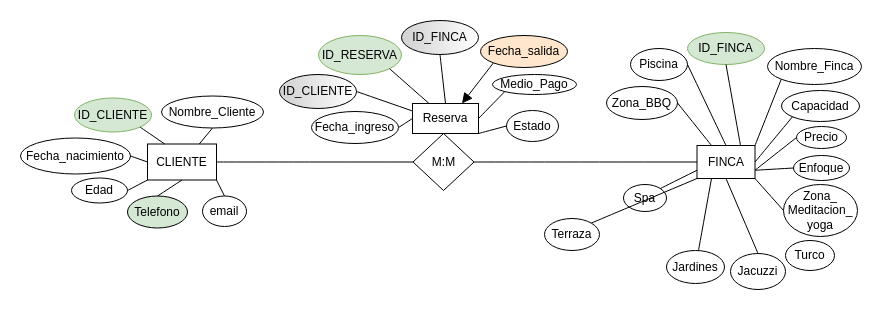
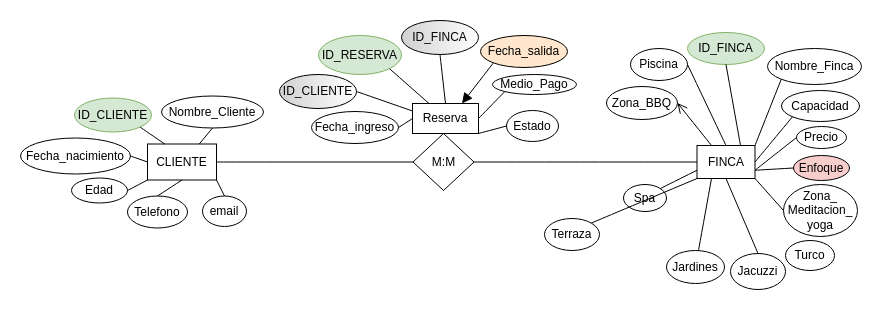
  <mxCell id="0" />
  <mxCell id="1" parent="0" />
  <mxCell id="2" value="FINCA" style="rounded=0;whiteSpace=wrap;html=1;" parent="1" vertex="1"><mxGeometry x="696.5" y="145" width="58" height="33" as="geometry" /></mxCell>
  <mxCell id="3" value="CLIENTE" style="rounded=0;whiteSpace=wrap;html=1;" parent="1" vertex="1"><mxGeometry x="147" y="143.5" width="69" height="36" as="geometry" /></mxCell>
  <mxCell id="4" value="M:M" style="rhombus;whiteSpace=wrap;html=1;" parent="1" vertex="1"><mxGeometry x="412.5" y="133" width="61" height="57" as="geometry" /></mxCell>
  <mxCell id="5" value="ID_FINCA" style="ellipse;whiteSpace=wrap;html=1;fillColor=#d5e8d4;strokeColor=#82b366;gradientColor=none;strokeWidth=1;" vertex="1" parent="1"><mxGeometry x="687" y="32" width="77" height="32" as="geometry" /></mxCell>
  <mxCell id="6" value="Nombre_Finca" style="ellipse;whiteSpace=wrap;html=1;" vertex="1" parent="1"><mxGeometry x="767" y="48" width="94" height="36" as="geometry" /></mxCell>
  <mxCell id="7" value="Precio" style="ellipse;whiteSpace=wrap;html=1;" vertex="1" parent="1"><mxGeometry x="796" y="126" width="50" height="22" as="geometry" /></mxCell>
  <mxCell id="8" value="Capacidad" style="ellipse;whiteSpace=wrap;html=1;" vertex="1" parent="1"><mxGeometry x="781" y="90" width="78" height="31" as="geometry" /></mxCell>
- <mxCell id="9" value="Enfoque" style="ellipse;whiteSpace=wrap;html=1;" vertex="1" parent="1"><mxGeometry x="793" y="155" width="56" height="25" as="geometry" /></mxCell>
+ <mxCell id="9" value="Enfoque" style="ellipse;whiteSpace=wrap;html=1;fillColor=#f8cecc;" vertex="1" parent="1"><mxGeometry x="793" y="155" width="56" height="25" as="geometry" /></mxCell>
  <mxCell id="10" value="ID_CLIENTE" style="ellipse;whiteSpace=wrap;html=1;fillColor=#d5e8d4;strokeColor=#82b366;gradientColor=none;strokeWidth=1;" vertex="1" parent="1"><mxGeometry x="74" y="97.5" width="77" height="34" as="geometry" /></mxCell>
  <mxCell id="11" value="Nombre_Cliente" style="ellipse;whiteSpace=wrap;html=1;" vertex="1" parent="1"><mxGeometry y="95.5" width="102" height="32" as="geometry" x="161" /></mxCell>
- <mxCell id="12" value="Telefono" style="ellipse;whiteSpace=wrap;html=1;fillColor=#d5e8d4;" vertex="1" parent="1"><mxGeometry x="127" y="195.5" width="60" height="32" as="geometry" /></mxCell>
+ <mxCell id="12" value="Telefono" style="ellipse;whiteSpace=wrap;html=1;" vertex="1" parent="1"><mxGeometry x="127" y="195.5" width="60" height="32" as="geometry" /></mxCell>
  <mxCell id="13" value="email" style="ellipse;whiteSpace=wrap;html=1;" vertex="1" parent="1"><mxGeometry x="202" y="195.5" width="44" height="30.5" as="geometry" /></mxCell>
  <mxCell id="14" value="Reserva" style="rounded=0;whiteSpace=wrap;html=1;" vertex="1" parent="1"><mxGeometry x="412" y="103" width="66" height="30" as="geometry" /></mxCell>
  <mxCell id="15" value="ID_CLIENTE" style="ellipse;whiteSpace=wrap;html=1;gradientColor=#D1D1D1;gradientDirection=west;strokeWidth=1;" vertex="1" parent="1"><mxGeometry x="279" y="74" width="77" height="34" as="geometry" /></mxCell>
  <mxCell id="16" value="ID_FINCA" style="ellipse;whiteSpace=wrap;html=1;gradientColor=#D1D1D1;gradientDirection=west;strokeWidth=1;" vertex="1" parent="1"><mxGeometry x="401" y="20" width="77" height="34" as="geometry" /></mxCell>
  <mxCell id="17" value="ID_RESERVA" style="ellipse;whiteSpace=wrap;html=1;fillColor=#d5e8d4;strokeColor=#82b366;gradientColor=none;strokeWidth=1;" vertex="1" parent="1"><mxGeometry x="318" y="35" width="83" height="39" as="geometry" /></mxCell>
  <mxCell id="18" value="Fecha_ingreso" style="ellipse;whiteSpace=wrap;html=1;" vertex="1" parent="1"><mxGeometry x="311" y="111" width="87" height="32" as="geometry" /></mxCell>
  <mxCell id="19" value="Fecha_salida" style="ellipse;whiteSpace=wrap;html=1;fillColor=#ffe6cc;" vertex="1" parent="1"><mxGeometry x="480" y="35" width="87" height="32" as="geometry" /></mxCell>
  <mxCell id="20" value="Medio_Pago" style="ellipse;whiteSpace=wrap;html=1;" vertex="1" parent="1"><mxGeometry x="492" y="74" width="84" height="20" as="geometry" /></mxCell>
  <mxCell id="21" value="Estado" style="ellipse;whiteSpace=wrap;html=1;" vertex="1" parent="1"><mxGeometry x="506" y="110" width="52" height="31" as="geometry" /></mxCell>
  <mxCell id="22" value="Fecha_nacimiento" style="ellipse;whiteSpace=wrap;html=1;" vertex="1" parent="1"><mxGeometry x="20" y="137.5" width="110" height="36" as="geometry" /></mxCell>
  <mxCell id="23" value="Edad" style="ellipse;whiteSpace=wrap;html=1;" vertex="1" parent="1"><mxGeometry x="71" y="177.5" width="56" height="25" as="geometry" /></mxCell>
  <mxCell id="24" value="Piscina" style="ellipse;whiteSpace=wrap;html=1;" vertex="1" parent="1"><mxGeometry x="630" y="48" width="57" height="32" as="geometry" /></mxCell>
  <mxCell id="25" value="Zona_BBQ" style="ellipse;whiteSpace=wrap;html=1;" vertex="1" parent="1"><mxGeometry x="606" y="86" width="71" height="33" as="geometry" /></mxCell>
  <mxCell id="26" value="Terraza" style="ellipse;whiteSpace=wrap;html=1;" vertex="1" parent="1"><mxGeometry x="544" y="218" width="55" height="32" as="geometry" /></mxCell>
  <mxCell id="27" value="Spa" style="ellipse;whiteSpace=wrap;html=1;" vertex="1" parent="1"><mxGeometry x="623" y="184" width="43" height="27" as="geometry" /></mxCell>
  <mxCell id="28" value="Jacuzzi" style="ellipse;whiteSpace=wrap;html=1;" vertex="1" parent="1"><mxGeometry x="730" y="253" width="55" height="36" as="geometry" /></mxCell>
  <mxCell id="29" value="Turco" style="ellipse;whiteSpace=wrap;html=1;" vertex="1" parent="1"><mxGeometry x="785" y="240" width="49" height="30" as="geometry" /></mxCell>
  <mxCell id="30" value="Jardines" style="ellipse;whiteSpace=wrap;html=1;" vertex="1" parent="1"><mxGeometry x="666" y="250" width="58" height="33" as="geometry" /></mxCell>
  <mxCell id="31" value="Zona_&lt;div&gt;Meditacion_&lt;/div&gt;&lt;div&gt;yoga&lt;/div&gt;" style="ellipse;whiteSpace=wrap;html=1;" vertex="1" parent="1"><mxGeometry x="783" y="184" width="74" height="52" as="geometry" /></mxCell>
  <mxCell id="32" value="" style="endArrow=none;html=1;rounded=0;fontSize=12;startSize=8;endSize=8;curved=1;exitX=1;exitY=0.5;exitDx=0;exitDy=0;entryX=0;entryY=0.5;entryDx=0;entryDy=0;" edge="1" parent="1" source="3" target="4"><mxGeometry width="50" height="50" relative="1" as="geometry"><mxPoint x="497" y="173" as="sourcePoint" /><mxPoint x="547" y="123" as="targetPoint" /></mxGeometry></mxCell>
  <mxCell id="33" value="" style="endArrow=none;html=1;rounded=0;fontSize=12;startSize=8;endSize=8;curved=1;exitX=1;exitY=0.5;exitDx=0;exitDy=0;entryX=0;entryY=0.5;entryDx=0;entryDy=0;" edge="1" parent="1" source="4" target="2"><mxGeometry width="50" height="50" relative="1" as="geometry"><mxPoint x="497" y="173" as="sourcePoint" /><mxPoint x="547" y="123" as="targetPoint" /></mxGeometry></mxCell>
  <mxCell id="34" value="" style="endArrow=none;html=1;rounded=0;fontSize=12;startSize=8;endSize=8;curved=1;exitX=1;exitY=1;exitDx=0;exitDy=0;entryX=0.25;entryY=0;entryDx=0;entryDy=0;" edge="1" parent="1" source="10" target="3"><mxGeometry width="50" height="50" relative="1" as="geometry"><mxPoint x="527" y="174.5" as="sourcePoint" /><mxPoint x="577" y="124.5" as="targetPoint" /></mxGeometry></mxCell>
  <mxCell id="35" value="" style="endArrow=none;html=1;rounded=0;fontSize=12;startSize=8;endSize=8;curved=1;exitX=0.5;exitY=1;exitDx=0;exitDy=0;entryX=0.75;entryY=0;entryDx=0;entryDy=0;" edge="1" parent="1" source="11" target="3"><mxGeometry width="50" height="50" relative="1" as="geometry"><mxPoint x="527" y="174.5" as="sourcePoint" /><mxPoint x="577" y="124.5" as="targetPoint" /></mxGeometry></mxCell>
  <mxCell id="36" value="" style="endArrow=none;html=1;rounded=0;fontSize=12;startSize=8;endSize=8;curved=1;exitX=1;exitY=0.5;exitDx=0;exitDy=0;entryX=0;entryY=0.5;entryDx=0;entryDy=0;" edge="1" parent="1" source="22" target="3"><mxGeometry width="50" height="50" relative="1" as="geometry"><mxPoint x="527" y="174.5" as="sourcePoint" /><mxPoint x="577" y="124.5" as="targetPoint" /></mxGeometry></mxCell>
  <mxCell id="37" value="" style="endArrow=none;html=1;rounded=0;fontSize=12;startSize=8;endSize=8;curved=1;exitX=1;exitY=0.5;exitDx=0;exitDy=0;entryX=0;entryY=1;entryDx=0;entryDy=0;" edge="1" parent="1" source="23" target="3"><mxGeometry width="50" height="50" relative="1" as="geometry"><mxPoint x="527" y="174.5" as="sourcePoint" /><mxPoint x="577" y="124.5" as="targetPoint" /></mxGeometry></mxCell>
  <mxCell id="38" value="" style="endArrow=none;html=1;rounded=0;fontSize=12;startSize=8;endSize=8;curved=1;exitX=0.5;exitY=0;exitDx=0;exitDy=0;entryX=0.5;entryY=1;entryDx=0;entryDy=0;" edge="1" parent="1" source="12" target="3"><mxGeometry width="50" height="50" relative="1" as="geometry"><mxPoint x="527" y="174.5" as="sourcePoint" /><mxPoint x="577" y="124.5" as="targetPoint" /></mxGeometry></mxCell>
  <mxCell id="39" value="" style="endArrow=none;html=1;rounded=0;fontSize=12;startSize=8;endSize=8;curved=1;exitX=0.5;exitY=0;exitDx=0;exitDy=0;entryX=1;entryY=1;entryDx=0;entryDy=0;" edge="1" parent="1" source="13" target="3"><mxGeometry width="50" height="50" relative="1" as="geometry"><mxPoint x="527" y="174.5" as="sourcePoint" /><mxPoint x="577" y="124.5" as="targetPoint" /></mxGeometry></mxCell>
  <mxCell id="40" value="" style="endArrow=none;html=1;rounded=0;fontSize=12;startSize=8;endSize=8;curved=1;entryX=1;entryY=0.5;entryDx=0;entryDy=0;exitX=0;exitY=0.5;exitDx=0;exitDy=0;" edge="1" parent="1" source="14" target="18"><mxGeometry width="50" height="50" relative="1" as="geometry"><mxPoint x="497" y="173" as="sourcePoint" /><mxPoint x="547" y="123" as="targetPoint" /></mxGeometry></mxCell>
  <mxCell id="41" value="" style="endArrow=none;html=1;rounded=0;fontSize=12;startSize=8;endSize=8;curved=1;exitX=1;exitY=0.5;exitDx=0;exitDy=0;entryX=0;entryY=0.25;entryDx=0;entryDy=0;" edge="1" parent="1" source="15" target="14"><mxGeometry width="50" height="50" relative="1" as="geometry"><mxPoint x="497" y="173" as="sourcePoint" /><mxPoint x="547" y="123" as="targetPoint" /></mxGeometry></mxCell>
  <mxCell id="42" value="" style="endArrow=none;html=1;rounded=0;fontSize=12;startSize=8;endSize=8;curved=1;exitX=1;exitY=1;exitDx=0;exitDy=0;entryX=0.25;entryY=0;entryDx=0;entryDy=0;" edge="1" parent="1" source="17" target="14"><mxGeometry width="50" height="50" relative="1" as="geometry"><mxPoint x="497" y="173" as="sourcePoint" /><mxPoint x="547" y="123" as="targetPoint" /></mxGeometry></mxCell>
  <mxCell id="43" value="" style="endArrow=none;html=1;rounded=0;fontSize=12;startSize=8;endSize=8;curved=1;exitX=0.5;exitY=1;exitDx=0;exitDy=0;entryX=0.5;entryY=0;entryDx=0;entryDy=0;" edge="1" parent="1" source="16" target="14"><mxGeometry width="50" height="50" relative="1" as="geometry"><mxPoint x="497" y="173" as="sourcePoint" /><mxPoint x="547" y="123" as="targetPoint" /></mxGeometry></mxCell>
  <mxCell id="44" value="" style="endArrow=block;html=1;rounded=0;fontSize=12;startSize=8;endSize=8;curved=1;exitX=0;exitY=1;exitDx=0;exitDy=0;entryX=0.75;entryY=0;entryDx=0;entryDy=0;" edge="1" parent="1" source="19" target="14"><mxGeometry width="50" height="50" relative="1" as="geometry"><mxPoint x="497" y="173" as="sourcePoint" /><mxPoint x="547" y="123" as="targetPoint" /></mxGeometry></mxCell>
  <mxCell id="45" value="" style="endArrow=none;html=1;rounded=0;fontSize=12;startSize=8;endSize=8;curved=1;entryX=0;entryY=1;entryDx=0;entryDy=0;exitX=1;exitY=0.5;exitDx=0;exitDy=0;" edge="1" parent="1" source="14" target="20"><mxGeometry width="50" height="50" relative="1" as="geometry"><mxPoint x="497" y="173" as="sourcePoint" /><mxPoint x="547" y="123" as="targetPoint" /></mxGeometry></mxCell>
  <mxCell id="46" value="" style="endArrow=none;html=1;rounded=0;fontSize=12;startSize=8;endSize=8;curved=1;entryX=0;entryY=0.5;entryDx=0;entryDy=0;exitX=1;exitY=1;exitDx=0;exitDy=0;" edge="1" parent="1" source="14" target="21"><mxGeometry width="50" height="50" relative="1" as="geometry"><mxPoint x="497" y="173" as="sourcePoint" /><mxPoint x="547" y="123" as="targetPoint" /></mxGeometry></mxCell>
- <mxCell id="47" value="" style="endArrow=none;html=1;rounded=0;fontSize=12;startSize=8;endSize=8;curved=1;entryX=1;entryY=0.5;entryDx=0;entryDy=0;exitX=0.25;exitY=0;exitDx=0;exitDy=0;" edge="1" parent="1" source="2" target="25"><mxGeometry width="50" height="50" relative="1" as="geometry"><mxPoint x="497" y="173" as="sourcePoint" /><mxPoint x="547" y="123" as="targetPoint" /></mxGeometry></mxCell>
+ <mxCell id="47" value="" style="endArrow=open;html=1;rounded=0;fontSize=12;startSize=8;endSize=8;curved=1;entryX=1;entryY=0.5;entryDx=0;entryDy=0;exitX=0.25;exitY=0;exitDx=0;exitDy=0;" edge="1" parent="1" source="2" target="25"><mxGeometry width="50" height="50" relative="1" as="geometry"><mxPoint x="497" y="173" as="sourcePoint" /><mxPoint x="547" y="123" as="targetPoint" /></mxGeometry></mxCell>
  <mxCell id="48" value="" style="endArrow=none;html=1;rounded=0;fontSize=12;startSize=8;endSize=8;curved=1;entryX=1;entryY=0.5;entryDx=0;entryDy=0;exitX=0.5;exitY=0;exitDx=0;exitDy=0;" edge="1" parent="1" source="2" target="24"><mxGeometry width="50" height="50" relative="1" as="geometry"><mxPoint x="497" y="173" as="sourcePoint" /><mxPoint x="547" y="123" as="targetPoint" /></mxGeometry></mxCell>
  <mxCell id="49" value="" style="endArrow=none;html=1;rounded=0;fontSize=12;startSize=8;endSize=8;curved=1;entryX=0.5;entryY=1;entryDx=0;entryDy=0;exitX=0.75;exitY=0;exitDx=0;exitDy=0;" edge="1" parent="1" source="2" target="5"><mxGeometry width="50" height="50" relative="1" as="geometry"><mxPoint x="497" y="173" as="sourcePoint" /><mxPoint x="547" y="123" as="targetPoint" /></mxGeometry></mxCell>
  <mxCell id="50" value="" style="endArrow=none;html=1;rounded=0;fontSize=12;startSize=8;endSize=8;curved=1;entryX=0;entryY=1;entryDx=0;entryDy=0;exitX=1;exitY=0;exitDx=0;exitDy=0;" edge="1" parent="1" source="2" target="6"><mxGeometry width="50" height="50" relative="1" as="geometry"><mxPoint x="497" y="173" as="sourcePoint" /><mxPoint x="547" y="123" as="targetPoint" /></mxGeometry></mxCell>
  <mxCell id="51" value="" style="endArrow=none;html=1;rounded=0;fontSize=12;startSize=8;endSize=8;curved=1;entryX=0;entryY=1;entryDx=0;entryDy=0;exitX=1;exitY=0.5;exitDx=0;exitDy=0;" edge="1" parent="1" source="2" target="8"><mxGeometry width="50" height="50" relative="1" as="geometry"><mxPoint x="497" y="173" as="sourcePoint" /><mxPoint x="547" y="123" as="targetPoint" /></mxGeometry></mxCell>
  <mxCell id="52" value="" style="endArrow=none;html=1;rounded=0;fontSize=12;startSize=8;endSize=8;curved=1;entryX=0;entryY=0.5;entryDx=0;entryDy=0;exitX=1;exitY=0.75;exitDx=0;exitDy=0;" edge="1" parent="1" source="2" target="9"><mxGeometry width="50" height="50" relative="1" as="geometry"><mxPoint x="497" y="173" as="sourcePoint" /><mxPoint x="547" y="123" as="targetPoint" /></mxGeometry></mxCell>
  <mxCell id="53" value="" style="endArrow=none;html=1;rounded=0;fontSize=12;startSize=8;endSize=8;curved=1;entryX=0;entryY=0.5;entryDx=0;entryDy=0;exitX=1;exitY=1;exitDx=0;exitDy=0;" edge="1" parent="1" source="2" target="31"><mxGeometry width="50" height="50" relative="1" as="geometry"><mxPoint x="497" y="173" as="sourcePoint" /><mxPoint x="547" y="123" as="targetPoint" /></mxGeometry></mxCell>
  <mxCell id="54" value="" style="endArrow=none;html=1;rounded=0;fontSize=12;startSize=8;endSize=8;curved=1;entryX=0.5;entryY=1;entryDx=0;entryDy=0;exitX=0.5;exitY=0;exitDx=0;exitDy=0;" edge="1" parent="1" source="28" target="2"><mxGeometry width="50" height="50" relative="1" as="geometry"><mxPoint x="497" y="173" as="sourcePoint" /><mxPoint x="547" y="123" as="targetPoint" /></mxGeometry></mxCell>
  <mxCell id="55" value="" style="endArrow=none;html=1;rounded=0;fontSize=12;startSize=8;endSize=8;curved=1;entryX=0.25;entryY=1;entryDx=0;entryDy=0;" edge="1" parent="1" source="30" target="2"><mxGeometry width="50" height="50" relative="1" as="geometry"><mxPoint x="497" y="173" as="sourcePoint" /><mxPoint x="547" y="123" as="targetPoint" /></mxGeometry></mxCell>
  <mxCell id="56" value="" style="endArrow=none;html=1;rounded=0;fontSize=12;startSize=8;endSize=8;curved=1;entryX=0;entryY=0.75;entryDx=0;entryDy=0;exitX=1;exitY=0;exitDx=0;exitDy=0;" edge="1" parent="1" source="27" target="2"><mxGeometry width="50" height="50" relative="1" as="geometry"><mxPoint x="497" y="173" as="sourcePoint" /><mxPoint x="547" y="123" as="targetPoint" /></mxGeometry></mxCell>
  <mxCell id="57" value="" style="endArrow=none;html=1;rounded=0;fontSize=12;startSize=8;endSize=8;curved=1;entryX=0;entryY=1;entryDx=0;entryDy=0;exitX=1;exitY=0;exitDx=0;exitDy=0;" edge="1" parent="1" source="26" target="2"><mxGeometry width="50" height="50" relative="1" as="geometry"><mxPoint x="497" y="173" as="sourcePoint" /><mxPoint x="547" y="123" as="targetPoint" /></mxGeometry></mxCell>
  <mxCell id="58" value="" style="endArrow=none;html=1;rounded=0;fontSize=12;startSize=8;endSize=8;curved=1;entryX=0;entryY=0.5;entryDx=0;entryDy=0;exitX=1;exitY=0.75;exitDx=0;exitDy=0;" edge="1" parent="1" source="2" target="7"><mxGeometry width="50" height="50" relative="1" as="geometry"><mxPoint x="497" y="173" as="sourcePoint" /><mxPoint x="547" y="123" as="targetPoint" /></mxGeometry></mxCell>
